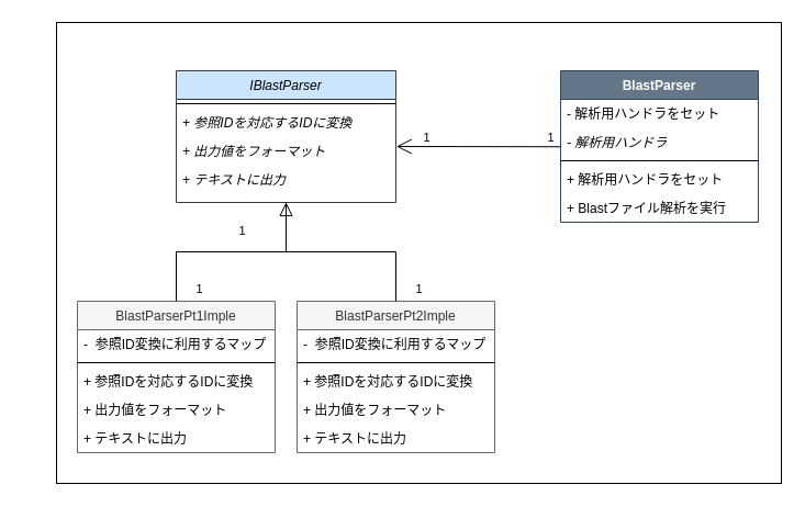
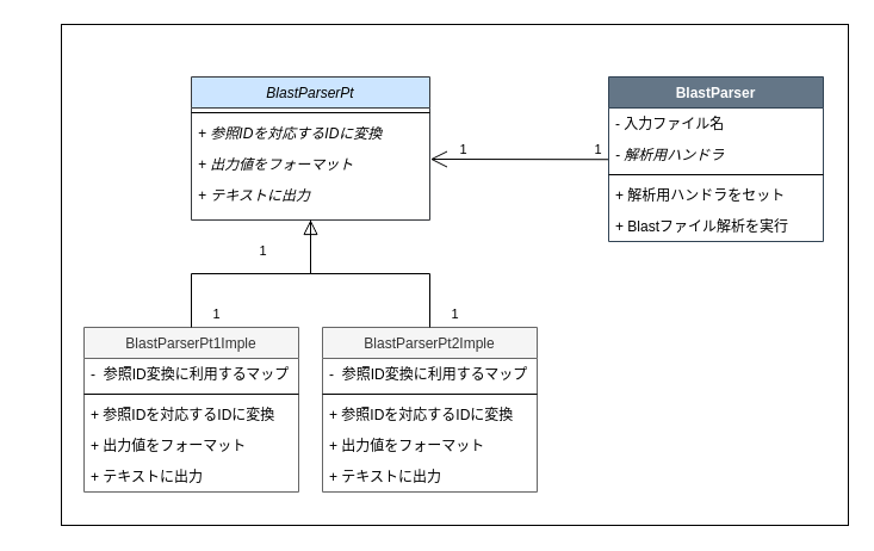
  <mxCell id="0" />
  <mxCell id="1" parent="0" />
  <mxCell id="2" value="" style="rounded=0;whiteSpace=wrap;html=1;" vertex="1" parent="1"><mxGeometry x="51" y="20" width="660" height="420" as="geometry" /></mxCell>
  <mxCell id="3" value="BlastParserPt1Imple&#10;" style="swimlane;fontStyle=0;align=center;verticalAlign=top;childLayout=stackLayout;horizontal=1;startSize=26;horizontalStack=0;resizeParent=1;resizeLast=0;collapsible=1;marginBottom=0;rounded=0;shadow=0;strokeWidth=1;fillColor=#f5f5f5;strokeColor=#666666;fontColor=#333333;labelBackgroundColor=none;aspect=fixed;" parent="1" vertex="1"><mxGeometry x="70" y="274" width="180" height="138" as="geometry"><mxRectangle x="350" y="120" width="160" height="26" as="alternateBounds" /></mxGeometry></mxCell>
  <mxCell id="4" value="-  参照ID変換に利用するマップ" style="text;align=left;verticalAlign=top;spacingLeft=4;spacingRight=4;overflow=hidden;rotatable=0;points=[[0,0.5],[1,0.5]];portConstraint=eastwest;" parent="3" vertex="1"><mxGeometry y="26" width="180" height="26" as="geometry" /></mxCell>
  <mxCell id="5" value="" style="line;html=1;strokeWidth=1;align=left;verticalAlign=middle;spacingTop=-1;spacingLeft=3;spacingRight=3;rotatable=0;labelPosition=right;points=[];portConstraint=eastwest;" parent="3" vertex="1"><mxGeometry y="52" width="180" height="8" as="geometry" /></mxCell>
  <mxCell id="6" value="+ 参照IDを対応するIDに変換" style="text;align=left;verticalAlign=top;spacingLeft=4;spacingRight=4;overflow=hidden;rotatable=0;points=[[0,0.5],[1,0.5]];portConstraint=eastwest;" parent="3" vertex="1"><mxGeometry y="60" width="180" height="26" as="geometry" /></mxCell>
  <mxCell id="7" value="+ 出力値をフォーマット" style="text;align=left;verticalAlign=top;spacingLeft=4;spacingRight=4;overflow=hidden;rotatable=0;points=[[0,0.5],[1,0.5]];portConstraint=eastwest;" parent="3" vertex="1"><mxGeometry y="86" width="180" height="26" as="geometry" /></mxCell>
  <mxCell id="8" value="+ テキストに出力" style="text;align=left;verticalAlign=top;spacingLeft=4;spacingRight=4;overflow=hidden;rotatable=0;points=[[0,0.5],[1,0.5]];portConstraint=eastwest;" parent="3" vertex="1"><mxGeometry y="112" width="180" height="26" as="geometry" /></mxCell>
  <mxCell id="9" value="" style="endArrow=block;endSize=10;endFill=0;shadow=0;strokeWidth=1;elbow=vertical;exitX=0.5;exitY=0;exitDx=0;exitDy=0;rounded=0;edgeStyle=orthogonalEdgeStyle;entryX=0.5;entryY=1;entryDx=0;entryDy=0;" parent="1" source="3" target="16" edge="1"><mxGeometry width="160" relative="1" as="geometry"><mxPoint x="200" y="327" as="sourcePoint" /><mxPoint x="230" y="184" as="targetPoint" /></mxGeometry></mxCell>
  <mxCell id="10" value="BlastParser" style="swimlane;fontStyle=1;align=center;verticalAlign=top;childLayout=stackLayout;horizontal=1;startSize=26;horizontalStack=0;resizeParent=1;resizeParentMax=0;resizeLast=0;collapsible=1;marginBottom=0;fillColor=#647687;strokeColor=#314354;fontColor=#ffffff;" parent="1" vertex="1"><mxGeometry x="510" y="64" width="180" height="138" as="geometry" /></mxCell>
- <mxCell id="11" value="- 解析用ハンドラをセット" style="text;align=left;verticalAlign=top;spacingLeft=4;spacingRight=4;overflow=hidden;rotatable=0;points=[[0,0.5],[1,0.5]];portConstraint=eastwest;" parent="10" vertex="1"><mxGeometry y="26" width="180" height="26" as="geometry" /></mxCell>
+ <mxCell id="11" value="- 入力ファイル名" style="text;align=left;verticalAlign=top;spacingLeft=4;spacingRight=4;overflow=hidden;rotatable=0;points=[[0,0.5],[1,0.5]];portConstraint=eastwest;" parent="10" vertex="1"><mxGeometry y="26" width="180" height="26" as="geometry" /></mxCell>
  <mxCell id="12" value="- 解析用ハンドラ" style="text;align=left;verticalAlign=top;spacingLeft=4;spacingRight=4;overflow=hidden;rotatable=0;points=[[0,0.5],[1,0.5]];portConstraint=eastwest;fontStyle=2;" parent="10" vertex="1"><mxGeometry y="52" width="180" height="26" as="geometry" /></mxCell>
  <mxCell id="13" value="" style="line;strokeWidth=1;fillColor=none;align=left;verticalAlign=middle;spacingTop=-1;spacingLeft=3;spacingRight=3;rotatable=0;labelPosition=right;points=[];portConstraint=eastwest;" parent="10" vertex="1"><mxGeometry y="78" width="180" height="8" as="geometry" /></mxCell>
  <mxCell id="14" value="+ 解析用ハンドラをセット" style="text;align=left;verticalAlign=top;spacingLeft=4;spacingRight=4;overflow=hidden;rotatable=0;points=[[0,0.5],[1,0.5]];portConstraint=eastwest;" parent="10" vertex="1"><mxGeometry y="86" width="180" height="26" as="geometry" /></mxCell>
  <mxCell id="15" value="+ Blastファイル解析を実行" style="text;align=left;verticalAlign=top;spacingLeft=4;spacingRight=4;overflow=hidden;rotatable=0;points=[[0,0.5],[1,0.5]];portConstraint=eastwest;" parent="10" vertex="1"><mxGeometry y="112" width="180" height="26" as="geometry" /></mxCell>
- <mxCell id="16" value="IBlastParser" style="swimlane;fontStyle=2;align=center;verticalAlign=top;childLayout=stackLayout;horizontal=1;startSize=26;horizontalStack=0;resizeParent=1;resizeLast=0;collapsible=1;marginBottom=0;rounded=0;shadow=0;strokeWidth=1;fillColor=#cce5ff;strokeColor=#36393d;" parent="1" vertex="1"><mxGeometry x="160" y="64" width="200" height="120" as="geometry"><mxRectangle x="230" y="140" width="160" height="26" as="alternateBounds" /></mxGeometry></mxCell>
+ <mxCell id="16" value="BlastParserPt" style="swimlane;fontStyle=2;align=center;verticalAlign=top;childLayout=stackLayout;horizontal=1;startSize=26;horizontalStack=0;resizeParent=1;resizeLast=0;collapsible=1;marginBottom=0;rounded=0;shadow=0;strokeWidth=1;fillColor=#cce5ff;strokeColor=#36393d;" parent="1" vertex="1"><mxGeometry x="160" y="64" width="200" height="120" as="geometry"><mxRectangle x="230" y="140" width="160" height="26" as="alternateBounds" /></mxGeometry></mxCell>
  <mxCell id="17" value="" style="line;html=1;strokeWidth=1;align=left;verticalAlign=middle;spacingTop=-1;spacingLeft=3;spacingRight=3;rotatable=0;labelPosition=right;points=[];portConstraint=eastwest;" parent="16" vertex="1"><mxGeometry y="26" width="200" height="8" as="geometry" /></mxCell>
  <mxCell id="18" value="+ 参照IDを対応するIDに変換" style="text;align=left;verticalAlign=top;spacingLeft=4;spacingRight=4;overflow=hidden;rotatable=0;points=[[0,0.5],[1,0.5]];portConstraint=eastwest;fontStyle=2;fillcolor=white;" parent="16" vertex="1"><mxGeometry y="34" width="200" height="26" as="geometry" /></mxCell>
  <mxCell id="19" value="+ 出力値をフォーマット" style="text;align=left;verticalAlign=top;spacingLeft=4;spacingRight=4;overflow=hidden;rotatable=0;points=[[0,0.5],[1,0.5]];portConstraint=eastwest;fontStyle=2;" parent="16" vertex="1"><mxGeometry y="60" width="200" height="26" as="geometry" /></mxCell>
  <mxCell id="20" value="+ テキストに出力" style="text;align=left;verticalAlign=top;spacingLeft=4;spacingRight=4;overflow=hidden;rotatable=0;points=[[0,0.5],[1,0.5]];portConstraint=eastwest;fontStyle=2;" parent="16" vertex="1"><mxGeometry y="86" width="200" height="24" as="geometry" /></mxCell>
  <mxCell id="21" value="" style="endArrow=open;endFill=1;endSize=12;html=1;entryX=1.002;entryY=0.346;entryDx=0;entryDy=0;entryPerimeter=0;exitX=-0.002;exitY=0.663;exitDx=0;exitDy=0;exitPerimeter=0;" parent="1" target="19" edge="1" source="12"><mxGeometry width="160" relative="1" as="geometry"><mxPoint x="500" y="133" as="sourcePoint" /><mxPoint x="181" y="414.496" as="targetPoint" /></mxGeometry></mxCell>
  <mxCell id="22" value="&lt;div&gt;1&lt;/div&gt;" style="edgeLabel;resizable=0;html=1;align=center;verticalAlign=bottom;" parent="1" connectable="0" vertex="1"><mxGeometry x="120" y="361" as="geometry"><mxPoint x="60" y="-90" as="offset" /></mxGeometry></mxCell>
  <mxCell id="23" value="&lt;div&gt;1&lt;/div&gt;" style="edgeLabel;resizable=0;html=1;align=center;verticalAlign=bottom;" parent="1" connectable="0" vertex="1"><mxGeometry x="500" y="133" as="geometry" /></mxCell>
  <mxCell id="24" value="&lt;div&gt;1&lt;/div&gt;" style="edgeLabel;resizable=0;html=1;align=center;verticalAlign=bottom;" parent="1" connectable="0" vertex="1"><mxGeometry x="140" y="174" width="200" as="geometry"><mxPoint x="-20" y="44" as="offset" /></mxGeometry></mxCell>
  <mxCell id="25" value="BlastParserPt2Imple&#10;" style="swimlane;fontStyle=0;align=center;verticalAlign=top;childLayout=stackLayout;horizontal=1;startSize=26;horizontalStack=0;resizeParent=1;resizeLast=0;collapsible=1;marginBottom=0;rounded=0;shadow=0;strokeWidth=1;fillColor=#f5f5f5;strokeColor=#666666;fontColor=#333333;labelBackgroundColor=none;aspect=fixed;" vertex="1" parent="1"><mxGeometry x="270" y="274" width="180" height="138" as="geometry"><mxRectangle x="350" y="120" width="160" height="26" as="alternateBounds" /></mxGeometry></mxCell>
  <mxCell id="26" value="-  参照ID変換に利用するマップ" style="text;align=left;verticalAlign=top;spacingLeft=4;spacingRight=4;overflow=hidden;rotatable=0;points=[[0,0.5],[1,0.5]];portConstraint=eastwest;" vertex="1" parent="25"><mxGeometry y="26" width="180" height="26" as="geometry" /></mxCell>
  <mxCell id="27" value="" style="line;html=1;strokeWidth=1;align=left;verticalAlign=middle;spacingTop=-1;spacingLeft=3;spacingRight=3;rotatable=0;labelPosition=right;points=[];portConstraint=eastwest;" vertex="1" parent="25"><mxGeometry y="52" width="180" height="8" as="geometry" /></mxCell>
  <mxCell id="28" value="+ 参照IDを対応するIDに変換" style="text;align=left;verticalAlign=top;spacingLeft=4;spacingRight=4;overflow=hidden;rotatable=0;points=[[0,0.5],[1,0.5]];portConstraint=eastwest;" vertex="1" parent="25"><mxGeometry y="60" width="180" height="26" as="geometry" /></mxCell>
  <mxCell id="29" value="+ 出力値をフォーマット" style="text;align=left;verticalAlign=top;spacingLeft=4;spacingRight=4;overflow=hidden;rotatable=0;points=[[0,0.5],[1,0.5]];portConstraint=eastwest;" vertex="1" parent="25"><mxGeometry y="86" width="180" height="26" as="geometry" /></mxCell>
  <mxCell id="30" value="+ テキストに出力" style="text;align=left;verticalAlign=top;spacingLeft=4;spacingRight=4;overflow=hidden;rotatable=0;points=[[0,0.5],[1,0.5]];portConstraint=eastwest;" vertex="1" parent="25"><mxGeometry y="112" width="180" height="26" as="geometry" /></mxCell>
  <mxCell id="31" value="" style="endArrow=none;endSize=10;endFill=0;shadow=0;strokeWidth=1;elbow=vertical;exitX=0.5;exitY=0;exitDx=0;exitDy=0;rounded=0;edgeStyle=orthogonalEdgeStyle;entryX=0.5;entryY=1;entryDx=0;entryDy=0;" edge="1" parent="1" source="25" target="16"><mxGeometry width="160" relative="1" as="geometry"><mxPoint x="170" y="284" as="sourcePoint" /><mxPoint x="280" y="184" as="targetPoint" /></mxGeometry></mxCell>
  <mxCell id="32" value="&lt;div&gt;1&lt;/div&gt;" style="edgeLabel;resizable=0;html=1;align=center;verticalAlign=bottom;" connectable="0" vertex="1" parent="1"><mxGeometry x="320" y="361" as="geometry"><mxPoint x="60" y="-90" as="offset" /></mxGeometry></mxCell>
  <mxCell id="33" value="&lt;div&gt;1&lt;/div&gt;" style="edgeLabel;resizable=0;html=1;align=center;verticalAlign=bottom;" parent="1" connectable="0" vertex="1"><mxGeometry x="20" y="230" width="180" as="geometry"><mxPoint x="278" y="-97" as="offset" /></mxGeometry></mxCell>
